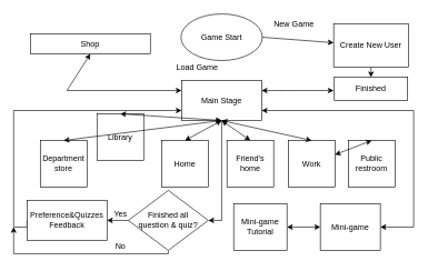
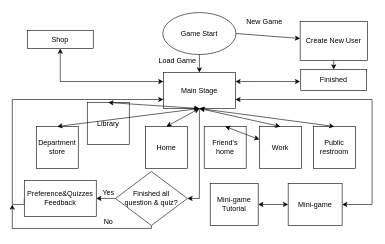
  <mxCell id="0" />
  <mxCell id="1" parent="0" />
  <mxCell id="2" value="Game Start" style="ellipse;whiteSpace=wrap;html=1;" parent="1" vertex="1"><mxGeometry x="271" y="20" width="122" height="70" as="geometry" /></mxCell>
  <mxCell id="3" value="" style="endArrow=classic;html=1;rounded=0;exitX=1;exitY=0.5;exitDx=0;exitDy=0;" parent="1" source="2" target="4" edge="1"><mxGeometry width="50" height="50" relative="1" as="geometry"><mxPoint x="302" y="121" as="sourcePoint" /><mxPoint x="442" y="91" as="targetPoint" /></mxGeometry></mxCell>
  <mxCell id="4" value="Create New User" style="rounded=0;whiteSpace=wrap;html=1;" parent="1" vertex="1"><mxGeometry x="500" y="35" width="112" height="65" as="geometry" /></mxCell>
  <mxCell id="5" value="Load Game" style="text;html=1;align=center;verticalAlign=middle;resizable=0;points=[];autosize=1;strokeColor=none;fillColor=none;" parent="1" vertex="1"><mxGeometry x="250" y="85" width="90" height="30" as="geometry" /></mxCell>
  <mxCell id="6" value="Finished" style="rounded=0;whiteSpace=wrap;html=1;" parent="1" vertex="1"><mxGeometry x="501" y="115" width="110" height="35" as="geometry" /></mxCell>
  <mxCell id="7" value="Main Stage" style="rounded=0;whiteSpace=wrap;html=1;" parent="1" vertex="1"><mxGeometry x="272" y="120" width="120" height="60" as="geometry" /></mxCell>
+ <mxCell id="8" value="" style="endArrow=classic;html=1;rounded=0;exitX=0.5;exitY=1;exitDx=0;exitDy=0;entryX=0.5;entryY=0;entryDx=0;entryDy=0;" parent="1" source="2" target="7" edge="1"><mxGeometry width="50" height="50" relative="1" as="geometry"><mxPoint x="302" y="221" as="sourcePoint" /><mxPoint x="352" y="171" as="targetPoint" /></mxGeometry></mxCell>
  <mxCell id="9" value="New Game" style="text;html=1;align=center;verticalAlign=middle;resizable=0;points=[];autosize=1;strokeColor=none;fillColor=none;" parent="1" vertex="1"><mxGeometry x="400" y="20" width="80" height="30" as="geometry" /></mxCell>
  <mxCell id="10" value="Department store" style="whiteSpace=wrap;html=1;aspect=fixed;" parent="1" vertex="1"><mxGeometry x="60" y="210" width="70" height="70" as="geometry" /></mxCell>
  <mxCell id="11" value="Library" style="whiteSpace=wrap;html=1;aspect=fixed;" parent="1" vertex="1"><mxGeometry x="145" y="170" width="70" height="70" as="geometry" /></mxCell>
  <mxCell id="12" value="Home" style="whiteSpace=wrap;html=1;aspect=fixed;" parent="1" vertex="1"><mxGeometry x="242" y="210" width="70" height="70" as="geometry" /></mxCell>
  <mxCell id="13" value="Friend's home" style="whiteSpace=wrap;html=1;aspect=fixed;" parent="1" vertex="1"><mxGeometry x="340" y="210" width="70" height="70" as="geometry" /></mxCell>
  <mxCell id="14" value="Work" style="whiteSpace=wrap;html=1;aspect=fixed;" parent="1" vertex="1"><mxGeometry x="432" y="210" width="70" height="70" as="geometry" /></mxCell>
  <mxCell id="15" value="Public restroom" style="whiteSpace=wrap;html=1;aspect=fixed;" parent="1" vertex="1"><mxGeometry x="522" y="210" width="70" height="70" as="geometry" /></mxCell>
  <mxCell id="16" value="" style="endArrow=classic;startArrow=classic;html=1;rounded=0;entryX=0.5;entryY=1;entryDx=0;entryDy=0;exitX=0.5;exitY=0;exitDx=0;exitDy=0;" parent="1" source="10" target="7" edge="1"><mxGeometry width="50" height="50" relative="1" as="geometry"><mxPoint x="112" y="271" as="sourcePoint" /><mxPoint x="342" y="331" as="targetPoint" /></mxGeometry></mxCell>
  <mxCell id="17" value="" style="endArrow=classic;startArrow=classic;html=1;rounded=0;entryX=0.5;entryY=1;entryDx=0;entryDy=0;exitX=0.5;exitY=0;exitDx=0;exitDy=0;" parent="1" source="11" target="7" edge="1"><mxGeometry width="50" height="50" relative="1" as="geometry"><mxPoint x="302" y="291" as="sourcePoint" /><mxPoint x="352" y="241" as="targetPoint" /></mxGeometry></mxCell>
  <mxCell id="18" value="" style="endArrow=classic;startArrow=classic;html=1;rounded=0;entryX=0.5;entryY=1;entryDx=0;entryDy=0;exitX=0.5;exitY=0;exitDx=0;exitDy=0;" parent="1" source="12" target="7" edge="1"><mxGeometry width="50" height="50" relative="1" as="geometry"><mxPoint x="302" y="291" as="sourcePoint" /><mxPoint x="352" y="241" as="targetPoint" /></mxGeometry></mxCell>
- <mxCell id="19" value="" style="endArrow=classic;startArrow=classic;html=1;rounded=0;entryX=0.5;entryY=1;entryDx=0;entryDy=0;exitX=0.5;exitY=0;exitDx=0;exitDy=0;" parent="1" source="13" target="7" edge="1"><mxGeometry width="50" height="50" relative="1" as="geometry"><mxPoint x="302" y="291" as="sourcePoint" /><mxPoint x="352" y="241" as="targetPoint" /></mxGeometry></mxCell>
+ <mxCell id="19" value="" style="endArrow=classic;startArrow=classic;html=1;rounded=0;exitX=0.5;exitY=0;exitDx=0;exitDy=0;" parent="1" source="13" target="14" edge="1"><mxGeometry width="50" height="50" relative="1" as="geometry"><mxPoint x="302" y="291" as="sourcePoint" /><mxPoint x="352" y="241" as="targetPoint" /></mxGeometry></mxCell>
  <mxCell id="20" value="" style="endArrow=classic;startArrow=classic;html=1;rounded=0;entryX=0.5;entryY=1;entryDx=0;entryDy=0;exitX=0.5;exitY=0;exitDx=0;exitDy=0;" parent="1" source="14" target="7" edge="1"><mxGeometry width="50" height="50" relative="1" as="geometry"><mxPoint x="302" y="291" as="sourcePoint" /><mxPoint x="352" y="241" as="targetPoint" /></mxGeometry></mxCell>
- <mxCell id="21" value="" style="endArrow=classic;startArrow=classic;html=1;rounded=0;exitX=0.5;exitY=0;exitDx=0;exitDy=0;" parent="1" source="15" target="14" edge="1"><mxGeometry width="50" height="50" relative="1" as="geometry"><mxPoint x="302" y="291" as="sourcePoint" /><mxPoint x="332" y="221" as="targetPoint" /></mxGeometry></mxCell>
+ <mxCell id="21" value="" style="endArrow=classic;startArrow=classic;html=1;rounded=0;exitX=0.5;exitY=0;exitDx=0;exitDy=0;entryX=0.5;entryY=1;entryDx=0;entryDy=0;" parent="1" source="15" target="7" edge="1"><mxGeometry width="50" height="50" relative="1" as="geometry"><mxPoint x="302" y="291" as="sourcePoint" /><mxPoint x="332" y="221" as="targetPoint" /></mxGeometry></mxCell>
  <mxCell id="22" value="" style="endArrow=classic;startArrow=classic;html=1;rounded=0;entryX=0;entryY=0.25;entryDx=0;entryDy=0;exitX=0.5;exitY=1;exitDx=0;exitDy=0;" parent="1" source="23" target="7" edge="1"><mxGeometry width="50" height="50" relative="1" as="geometry"><mxPoint x="180" y="191" as="sourcePoint" /><mxPoint x="240" y="240" as="targetPoint" /><Array as="points"><mxPoint x="100" y="135" /></Array></mxGeometry></mxCell>
- <mxCell id="23" value="Shop" style="rounded=0;whiteSpace=wrap;html=1;" parent="1" vertex="1"><mxGeometry x="45" y="50" width="180" height="30" as="geometry" /></mxCell>
+ <mxCell id="23" value="Shop" style="rounded=0;whiteSpace=wrap;html=1;" parent="1" vertex="1"><mxGeometry x="45" y="50" width="110" height="30" as="geometry" /></mxCell>
  <mxCell id="24" value="" style="endArrow=classic;html=1;rounded=0;exitX=0.5;exitY=1;exitDx=0;exitDy=0;entryX=1;entryY=0.5;entryDx=0;entryDy=0;" parent="1" source="7" target="26" edge="1"><mxGeometry width="50" height="50" relative="1" as="geometry"><mxPoint x="260" y="290" as="sourcePoint" /><mxPoint x="332" y="370" as="targetPoint" /><Array as="points"><mxPoint x="332" y="330" /></Array></mxGeometry></mxCell>
  <mxCell id="25" style="edgeStyle=orthogonalEdgeStyle;rounded=0;orthogonalLoop=1;jettySize=auto;html=1;exitX=0.5;exitY=1;exitDx=0;exitDy=0;" parent="1" source="26" edge="1"><mxGeometry relative="1" as="geometry"><mxPoint x="20" y="340" as="targetPoint" /><Array as="points"><mxPoint x="252" y="380" /><mxPoint x="20" y="380" /></Array></mxGeometry></mxCell>
  <mxCell id="26" value="Finished all &lt;br&gt;question &amp;amp; quiz?" style="rhombus;whiteSpace=wrap;html=1;" parent="1" vertex="1"><mxGeometry x="192" y="285" width="120" height="90" as="geometry" /></mxCell>
  <mxCell id="27" value="" style="endArrow=classic;html=1;rounded=0;exitX=0;exitY=0.5;exitDx=0;exitDy=0;entryX=1;entryY=0.5;entryDx=0;entryDy=0;" parent="1" source="26" target="30" edge="1"><mxGeometry width="50" height="50" relative="1" as="geometry"><mxPoint x="260" y="480" as="sourcePoint" /><mxPoint x="170" y="360" as="targetPoint" /><Array as="points" /></mxGeometry></mxCell>
  <mxCell id="28" value="Yes" style="text;html=1;align=center;verticalAlign=middle;resizable=0;points=[];autosize=1;strokeColor=none;fillColor=none;" parent="1" vertex="1"><mxGeometry x="160" y="305" width="40" height="30" as="geometry" /></mxCell>
  <mxCell id="29" style="edgeStyle=orthogonalEdgeStyle;rounded=0;orthogonalLoop=1;jettySize=auto;html=1;exitX=0;exitY=0.5;exitDx=0;exitDy=0;entryX=0;entryY=0.75;entryDx=0;entryDy=0;" parent="1" source="30" target="7" edge="1"><mxGeometry relative="1" as="geometry"><mxPoint x="0" y="340" as="targetPoint" /><Array as="points"><mxPoint x="20" y="340" /><mxPoint x="20" y="165" /></Array></mxGeometry></mxCell>
  <mxCell id="30" value="Preference&amp;amp;Quizzes Feedback" style="rounded=0;whiteSpace=wrap;html=1;" parent="1" vertex="1"><mxGeometry x="40" y="300" width="120" height="60" as="geometry" /></mxCell>
  <mxCell id="31" value="No" style="text;html=1;align=center;verticalAlign=middle;resizable=0;points=[];autosize=1;strokeColor=none;fillColor=none;" parent="1" vertex="1"><mxGeometry x="160" y="354" width="40" height="30" as="geometry" /></mxCell>
  <mxCell id="32" value="" style="endArrow=classic;startArrow=classic;html=1;rounded=0;exitX=1;exitY=0.25;exitDx=0;exitDy=0;" parent="1" source="7" edge="1"><mxGeometry width="50" height="50" relative="1" as="geometry"><mxPoint x="260" y="430" as="sourcePoint" /><mxPoint x="500" y="135" as="targetPoint" /><Array as="points"><mxPoint x="430" y="135" /><mxPoint x="440" y="135" /><mxPoint x="460" y="135" /></Array></mxGeometry></mxCell>
  <mxCell id="33" value="" style="endArrow=classic;html=1;rounded=0;exitX=0.5;exitY=1;exitDx=0;exitDy=0;" parent="1" source="4" target="6" edge="1"><mxGeometry width="50" height="50" relative="1" as="geometry"><mxPoint x="520" y="90" as="sourcePoint" /><mxPoint x="310" y="380" as="targetPoint" /></mxGeometry></mxCell>
  <mxCell id="34" value="" style="endArrow=classic;startArrow=classic;html=1;rounded=0;exitX=1;exitY=0.75;exitDx=0;exitDy=0;entryX=1;entryY=0.5;entryDx=0;entryDy=0;" parent="1" source="7" target="35" edge="1"><mxGeometry width="50" height="50" relative="1" as="geometry"><mxPoint x="410" y="370" as="sourcePoint" /><mxPoint x="580" y="420" as="targetPoint" /><Array as="points"><mxPoint x="620" y="165" /><mxPoint x="620" y="340" /></Array></mxGeometry></mxCell>
  <mxCell id="35" value="Mini-game" style="rounded=0;whiteSpace=wrap;html=1;" parent="1" vertex="1"><mxGeometry x="480" y="305" width="90" height="70" as="geometry" /></mxCell>
  <mxCell id="36" value="Mini-game Tutorial" style="rounded=0;whiteSpace=wrap;html=1;" parent="1" vertex="1"><mxGeometry x="350" y="305" width="80" height="70" as="geometry" /></mxCell>
  <mxCell id="37" value="" style="endArrow=classic;startArrow=classic;html=1;rounded=0;exitX=0;exitY=0.5;exitDx=0;exitDy=0;entryX=1;entryY=0.5;entryDx=0;entryDy=0;" parent="1" source="35" target="36" edge="1"><mxGeometry width="50" height="50" relative="1" as="geometry"><mxPoint x="450" y="240" as="sourcePoint" /><mxPoint x="500" y="190" as="targetPoint" /><Array as="points" /></mxGeometry></mxCell>
